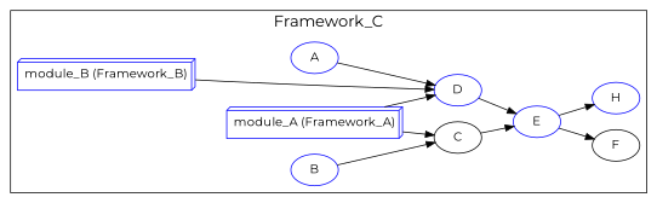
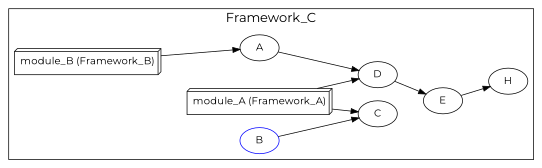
  digraph {
    fontname=Montserrat
    rankdir=LR
    node [fontname=Montserrat]
    edge [constraint=true fontname=Montserrat]
-   n1 [color=blue label="module_A (Framework_A)" shape=box3d]
+   n1 [color=black label="module_A (Framework_A)" shape=box3d]
    n2 [label=C]
-   n3 [label=D color=blue]
-   n4 [label=E color=blue]
-   n5 [color=blue label="module_B (Framework_B)" shape=box3d]
-   n6 [label=A color=blue]
+   n3 [label=D]
+   n4 [label=E]
+   n5 [color=black label="module_B (Framework_B)" shape=box3d]
+   n6 [label=A]
    n7 [color=blue label=B]
-   n8 [label=F]
-   n9 [label=H color=blue]
+   n9 [label=H]
    subgraph cluster_1 {
      fontsize=18
      label=Framework_C
      n1
      n2
      n3
      n4
      n5
      n6
      n7
-     n8
      n9
    }
    n1 -> n2
    n1 -> n3
-   n2 -> n4
    n3 -> n4
-   n4 -> n8
    n4 -> n9
-   n5 -> n3
+   n5 -> n6
    n6 -> n3
    n7 -> n2
  }
